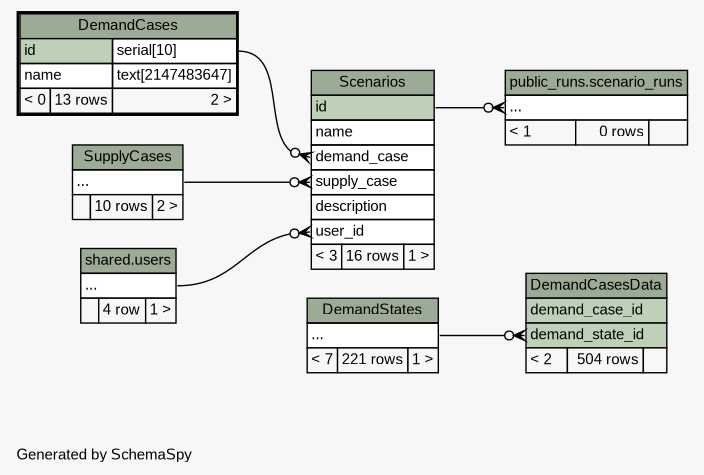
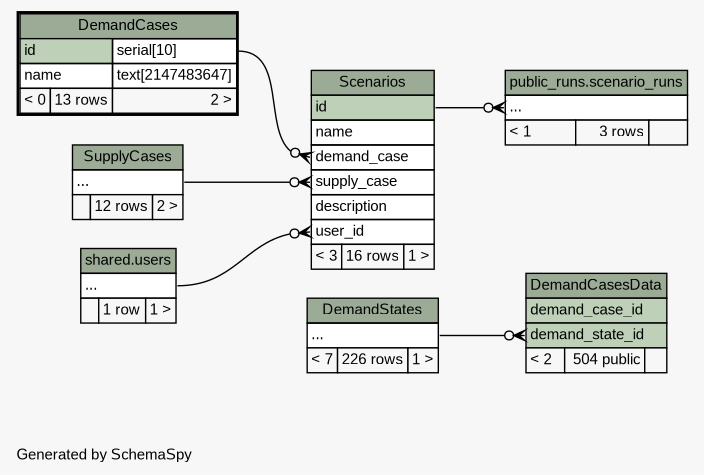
  digraph {
    bgcolor="#f7f7f7"
    fontname="Liberation Sans"
    fontsize=11
    label="\nGenerated by SchemaSpy"
    labeljust=l
    nodesep=0.18
    rankdir=RL
    ranksep=0.46
    node [fontname="Liberation Sans" fontsize=11 shape=plaintext]
    edge [arrowhead=none arrowsize=0.8 arrowtail=crowodot dir=back fontname="Liberation Sans" headport="elipses:e"]
-   n1 [label=<     <TABLE BORDER="0" CELLBORDER="1" CELLSPACING="0" BGCOLOR="#ffffff">       <TR><TD COLSPAN="3" BGCOLOR="#9bab96" ALIGN="CENTER">DemandCasesData</TD></TR>       <TR><TD PORT="demand_case_id" COLSPAN="3" BGCOLOR="#bed1b8" ALIGN="LEFT">demand_case_id</TD></TR>       <TR><TD PORT="demand_state_id" COLSPAN="3" BGCOLOR="#bed1b8" ALIGN="LEFT">demand_state_id</TD></TR>       <TR><TD ALIGN="LEFT" BGCOLOR="#f7f7f7">&lt; 2</TD><TD ALIGN="RIGHT" BGCOLOR="#f7f7f7">504 rows</TD><TD ALIGN="RIGHT" BGCOLOR="#f7f7f7">  </TD></TR>     </TABLE>>]
-   n2 [label=<     <TABLE BORDER="0" CELLBORDER="1" CELLSPACING="0" BGCOLOR="#ffffff">       <TR><TD COLSPAN="3" BGCOLOR="#9bab96" ALIGN="CENTER">DemandStates</TD></TR>       <TR><TD PORT="elipses" COLSPAN="3" ALIGN="LEFT">...</TD></TR>       <TR><TD ALIGN="LEFT" BGCOLOR="#f7f7f7">&lt; 7</TD><TD ALIGN="RIGHT" BGCOLOR="#f7f7f7">221 rows</TD><TD ALIGN="RIGHT" BGCOLOR="#f7f7f7">1 &gt;</TD></TR>     </TABLE>>]
+   n1 [label=<     <TABLE BORDER="0" CELLBORDER="1" CELLSPACING="0" BGCOLOR="#ffffff">       <TR><TD COLSPAN="3" BGCOLOR="#9bab96" ALIGN="CENTER">DemandCasesData</TD></TR>       <TR><TD PORT="demand_case_id" COLSPAN="3" BGCOLOR="#bed1b8" ALIGN="LEFT">demand_case_id</TD></TR>       <TR><TD PORT="demand_state_id" COLSPAN="3" BGCOLOR="#bed1b8" ALIGN="LEFT">demand_state_id</TD></TR>       <TR><TD ALIGN="LEFT" BGCOLOR="#f7f7f7">&lt; 2</TD><TD ALIGN="RIGHT" BGCOLOR="#f7f7f7">504 public</TD><TD ALIGN="RIGHT" BGCOLOR="#f7f7f7">  </TD></TR>     </TABLE>>]
+   n2 [label=<     <TABLE BORDER="0" CELLBORDER="1" CELLSPACING="0" BGCOLOR="#ffffff">       <TR><TD COLSPAN="3" BGCOLOR="#9bab96" ALIGN="CENTER">DemandStates</TD></TR>       <TR><TD PORT="elipses" COLSPAN="3" ALIGN="LEFT">...</TD></TR>       <TR><TD ALIGN="LEFT" BGCOLOR="#f7f7f7">&lt; 7</TD><TD ALIGN="RIGHT" BGCOLOR="#f7f7f7">226 rows</TD><TD ALIGN="RIGHT" BGCOLOR="#f7f7f7">1 &gt;</TD></TR>     </TABLE>>]
    n3 [label=<     <TABLE BORDER="2" CELLBORDER="1" CELLSPACING="0" BGCOLOR="#ffffff">       <TR><TD COLSPAN="3" BGCOLOR="#9bab96" ALIGN="CENTER">DemandCases</TD></TR>       <TR><TD PORT="id" COLSPAN="2" BGCOLOR="#bed1b8" ALIGN="LEFT">id</TD><TD PORT="id.type" ALIGN="LEFT">serial[10]</TD></TR>       <TR><TD PORT="name" COLSPAN="2" ALIGN="LEFT">name</TD><TD PORT="name.type" ALIGN="LEFT">text[2147483647]</TD></TR>       <TR><TD ALIGN="LEFT" BGCOLOR="#f7f7f7">&lt; 0</TD><TD ALIGN="RIGHT" BGCOLOR="#f7f7f7">13 rows</TD><TD ALIGN="RIGHT" BGCOLOR="#f7f7f7">2 &gt;</TD></TR>     </TABLE>>]
-   n4 [label=<     <TABLE BORDER="0" CELLBORDER="1" CELLSPACING="0" BGCOLOR="#ffffff">       <TR><TD COLSPAN="3" BGCOLOR="#9bab96" ALIGN="CENTER">public_runs.scenario_runs</TD></TR>       <TR><TD PORT="elipses" COLSPAN="3" ALIGN="LEFT">...</TD></TR>       <TR><TD ALIGN="LEFT" BGCOLOR="#f7f7f7">&lt; 1</TD><TD ALIGN="RIGHT" BGCOLOR="#f7f7f7">0 rows</TD><TD ALIGN="RIGHT" BGCOLOR="#f7f7f7">  </TD></TR>     </TABLE>>]
+   n4 [label=<     <TABLE BORDER="0" CELLBORDER="1" CELLSPACING="0" BGCOLOR="#ffffff">       <TR><TD COLSPAN="3" BGCOLOR="#9bab96" ALIGN="CENTER">public_runs.scenario_runs</TD></TR>       <TR><TD PORT="elipses" COLSPAN="3" ALIGN="LEFT">...</TD></TR>       <TR><TD ALIGN="LEFT" BGCOLOR="#f7f7f7">&lt; 1</TD><TD ALIGN="RIGHT" BGCOLOR="#f7f7f7">3 rows</TD><TD ALIGN="RIGHT" BGCOLOR="#f7f7f7">  </TD></TR>     </TABLE>>]
    n5 [label=<     <TABLE BORDER="0" CELLBORDER="1" CELLSPACING="0" BGCOLOR="#ffffff">       <TR><TD COLSPAN="3" BGCOLOR="#9bab96" ALIGN="CENTER">Scenarios</TD></TR>       <TR><TD PORT="id" COLSPAN="3" BGCOLOR="#bed1b8" ALIGN="LEFT">id</TD></TR>       <TR><TD PORT="name" COLSPAN="3" ALIGN="LEFT">name</TD></TR>       <TR><TD PORT="demand_case" COLSPAN="3" ALIGN="LEFT">demand_case</TD></TR>       <TR><TD PORT="supply_case" COLSPAN="3" ALIGN="LEFT">supply_case</TD></TR>       <TR><TD PORT="description" COLSPAN="3" ALIGN="LEFT">description</TD></TR>       <TR><TD PORT="user_id" COLSPAN="3" ALIGN="LEFT">user_id</TD></TR>       <TR><TD ALIGN="LEFT" BGCOLOR="#f7f7f7">&lt; 3</TD><TD ALIGN="RIGHT" BGCOLOR="#f7f7f7">16 rows</TD><TD ALIGN="RIGHT" BGCOLOR="#f7f7f7">1 &gt;</TD></TR>     </TABLE>>]
-   n6 [label=<     <TABLE BORDER="0" CELLBORDER="1" CELLSPACING="0" BGCOLOR="#ffffff">       <TR><TD COLSPAN="3" BGCOLOR="#9bab96" ALIGN="CENTER">SupplyCases</TD></TR>       <TR><TD PORT="elipses" COLSPAN="3" ALIGN="LEFT">...</TD></TR>       <TR><TD ALIGN="LEFT" BGCOLOR="#f7f7f7">  </TD><TD ALIGN="RIGHT" BGCOLOR="#f7f7f7">10 rows</TD><TD ALIGN="RIGHT" BGCOLOR="#f7f7f7">2 &gt;</TD></TR>     </TABLE>>]
-   n7 [label=<     <TABLE BORDER="0" CELLBORDER="1" CELLSPACING="0" BGCOLOR="#ffffff">       <TR><TD COLSPAN="3" BGCOLOR="#9bab96" ALIGN="CENTER">shared.users</TD></TR>       <TR><TD PORT="elipses" COLSPAN="3" ALIGN="LEFT">...</TD></TR>       <TR><TD ALIGN="LEFT" BGCOLOR="#f7f7f7">  </TD><TD ALIGN="RIGHT" BGCOLOR="#f7f7f7">4 row</TD><TD ALIGN="RIGHT" BGCOLOR="#f7f7f7">1 &gt;</TD></TR>     </TABLE>>]
+   n6 [label=<     <TABLE BORDER="0" CELLBORDER="1" CELLSPACING="0" BGCOLOR="#ffffff">       <TR><TD COLSPAN="3" BGCOLOR="#9bab96" ALIGN="CENTER">SupplyCases</TD></TR>       <TR><TD PORT="elipses" COLSPAN="3" ALIGN="LEFT">...</TD></TR>       <TR><TD ALIGN="LEFT" BGCOLOR="#f7f7f7">  </TD><TD ALIGN="RIGHT" BGCOLOR="#f7f7f7">12 rows</TD><TD ALIGN="RIGHT" BGCOLOR="#f7f7f7">2 &gt;</TD></TR>     </TABLE>>]
+   n7 [label=<     <TABLE BORDER="0" CELLBORDER="1" CELLSPACING="0" BGCOLOR="#ffffff">       <TR><TD COLSPAN="3" BGCOLOR="#9bab96" ALIGN="CENTER">shared.users</TD></TR>       <TR><TD PORT="elipses" COLSPAN="3" ALIGN="LEFT">...</TD></TR>       <TR><TD ALIGN="LEFT" BGCOLOR="#f7f7f7">  </TD><TD ALIGN="RIGHT" BGCOLOR="#f7f7f7">1 row</TD><TD ALIGN="RIGHT" BGCOLOR="#f7f7f7">1 &gt;</TD></TR>     </TABLE>>]
    n1 -> n2 [tailport="demand_state_id:w"]
    n4 -> n5 [headport="id:e" tailport="elipses:w"]
    n5 -> n3 [headport="id.type:e" tailport="demand_case:w"]
    n5 -> n6 [tailport="supply_case:w"]
    n5 -> n7 [tailport="user_id:w"]
  }
